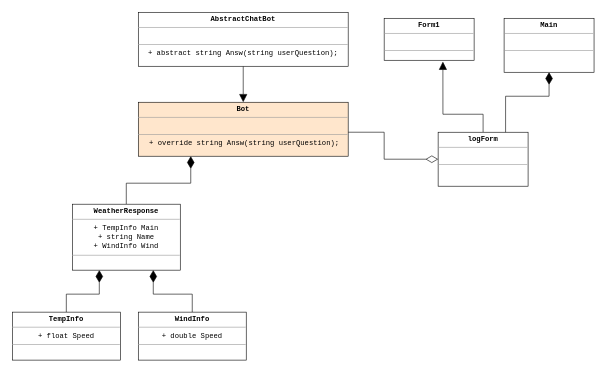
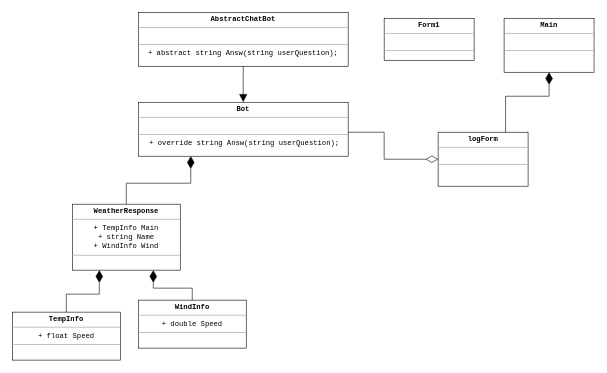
  <mxCell id="0" />
  <mxCell id="1" parent="0" />
  <mxCell id="2" style="edgeStyle=orthogonalEdgeStyle;rounded=0;orthogonalLoop=1;jettySize=auto;html=1;entryX=0.5;entryY=0;entryDx=0;entryDy=0;strokeWidth=1;endArrow=block;endFill=1;endSize=11;" parent="1" source="3" target="5" edge="1"><mxGeometry relative="1" as="geometry" /></mxCell>
  <mxCell id="3" value="&lt;p style=&quot;margin: 4px 0px 0px&quot;&gt;&lt;font face=&quot;Courier New&quot;&gt;&lt;b&gt;AbstractChatBot&lt;/b&gt;&lt;br&gt;&lt;/font&gt;&lt;/p&gt;&lt;hr size=&quot;1&quot;&gt;&lt;p style=&quot;margin: 0px 0px 0px 4px&quot;&gt;&lt;font face=&quot;Courier New&quot;&gt;&lt;br&gt;&lt;/font&gt;&lt;/p&gt;&lt;hr size=&quot;1&quot;&gt;&lt;font face=&quot;Courier New&quot;&gt;+ abstract&amp;nbsp;&lt;/font&gt;&lt;span style=&quot;font-family: &amp;#34;courier new&amp;#34;&quot;&gt;string Answ(string userQuestion);&lt;/span&gt;&lt;font face=&quot;Courier New&quot;&gt;&lt;br&gt;&lt;/font&gt;" style="verticalAlign=top;align=center;overflow=fill;fontSize=12;fontFamily=Helvetica;html=1;" parent="1" vertex="1"><mxGeometry x="230" y="20" width="350" height="90" as="geometry" /></mxCell>
  <mxCell id="4" style="edgeStyle=orthogonalEdgeStyle;rounded=0;orthogonalLoop=1;jettySize=auto;html=1;entryX=0;entryY=0.5;entryDx=0;entryDy=0;startArrow=none;startFill=0;startSize=18;endArrow=diamondThin;endFill=0;endSize=18;strokeWidth=1;" parent="1" source="5" target="8" edge="1"><mxGeometry relative="1" as="geometry"><Array as="points"><mxPoint x="640" y="220" /><mxPoint x="640" y="265" /></Array><mxPoint x="490" y="545" as="targetPoint" /></mxGeometry></mxCell>
- <mxCell id="5" value="&lt;p style=&quot;margin: 4px 0px 0px&quot;&gt;&lt;b style=&quot;font-family: &amp;#34;courier new&amp;#34;&quot;&gt;Bot&lt;/b&gt;&lt;br&gt;&lt;/p&gt;&lt;hr size=&quot;1&quot;&gt;&lt;p style=&quot;margin: 0px 0px 0px 4px&quot;&gt;&lt;font face=&quot;Courier New&quot;&gt;&lt;br&gt;&lt;/font&gt;&lt;/p&gt;&lt;hr size=&quot;1&quot;&gt;&lt;p style=&quot;margin: 0px 0px 0px 4px&quot;&gt;&lt;font face=&quot;Courier New&quot;&gt;+ override string Answ(string userQuestion);&lt;/font&gt;&lt;br&gt;&lt;/p&gt;" style="verticalAlign=top;align=center;overflow=fill;fontSize=12;fontFamily=Helvetica;html=1;fillColor=#ffe6cc;" parent="1" vertex="1"><mxGeometry x="230" y="170" width="350" height="90" as="geometry" /></mxCell>
+ <mxCell id="5" value="&lt;p style=&quot;margin: 4px 0px 0px&quot;&gt;&lt;b style=&quot;font-family: &amp;#34;courier new&amp;#34;&quot;&gt;Bot&lt;/b&gt;&lt;br&gt;&lt;/p&gt;&lt;hr size=&quot;1&quot;&gt;&lt;p style=&quot;margin: 0px 0px 0px 4px&quot;&gt;&lt;font face=&quot;Courier New&quot;&gt;&lt;br&gt;&lt;/font&gt;&lt;/p&gt;&lt;hr size=&quot;1&quot;&gt;&lt;p style=&quot;margin: 0px 0px 0px 4px&quot;&gt;&lt;font face=&quot;Courier New&quot;&gt;+ override string Answ(string userQuestion);&lt;/font&gt;&lt;br&gt;&lt;/p&gt;" style="verticalAlign=top;align=center;overflow=fill;fontSize=12;fontFamily=Helvetica;html=1;" parent="1" vertex="1"><mxGeometry x="230" y="170" width="350" height="90" as="geometry" /></mxCell>
  <mxCell id="6" value="&lt;p style=&quot;margin: 4px 0px 0px&quot;&gt;&lt;font face=&quot;Courier New&quot;&gt;&lt;b&gt;Form1&lt;/b&gt;&lt;/font&gt;&lt;/p&gt;&lt;hr size=&quot;1&quot;&gt;&lt;p style=&quot;margin: 0px 0px 0px 4px&quot;&gt;&lt;font face=&quot;Courier New&quot;&gt;&lt;br&gt;&lt;/font&gt;&lt;/p&gt;&lt;hr size=&quot;1&quot;&gt;&lt;font face=&quot;Courier New&quot;&gt;&lt;br&gt;&lt;/font&gt;" style="verticalAlign=top;align=center;overflow=fill;fontSize=12;fontFamily=Helvetica;html=1;" parent="1" vertex="1"><mxGeometry x="640" y="30" width="150" height="70" as="geometry" /></mxCell>
- <mxCell id="7" style="edgeStyle=orthogonalEdgeStyle;rounded=0;orthogonalLoop=1;jettySize=auto;html=1;entryX=0.653;entryY=1.033;entryDx=0;entryDy=0;entryPerimeter=0;endArrow=block;endFill=1;endSize=11;strokeWidth=1;" parent="1" source="8" target="6" edge="1"><mxGeometry relative="1" as="geometry"><Array as="points"><mxPoint x="805" y="190" /><mxPoint x="738" y="190" /></Array></mxGeometry></mxCell>
  <mxCell id="8" value="&lt;p style=&quot;margin: 4px 0px 0px&quot;&gt;&lt;font face=&quot;Courier New&quot;&gt;&lt;b&gt;logForm&lt;/b&gt;&lt;/font&gt;&lt;/p&gt;&lt;hr size=&quot;1&quot;&gt;&lt;p style=&quot;margin: 0px 0px 0px 4px&quot;&gt;&lt;font face=&quot;Courier New&quot;&gt;&lt;br&gt;&lt;/font&gt;&lt;/p&gt;&lt;hr size=&quot;1&quot;&gt;&lt;font face=&quot;Courier New&quot;&gt;&lt;br&gt;&lt;/font&gt;" style="verticalAlign=top;align=center;overflow=fill;fontSize=12;fontFamily=Helvetica;html=1;" parent="1" vertex="1"><mxGeometry x="730" y="220" width="150" height="90" as="geometry" /></mxCell>
  <mxCell id="9" style="edgeStyle=orthogonalEdgeStyle;rounded=0;orthogonalLoop=1;jettySize=auto;html=1;entryX=0.25;entryY=1;entryDx=0;entryDy=0;startArrow=none;startFill=0;startSize=18;endArrow=diamondThin;endFill=1;endSize=18;strokeWidth=1;" parent="1" source="10" target="5" edge="1"><mxGeometry relative="1" as="geometry" /></mxCell>
  <mxCell id="10" value="&lt;p style=&quot;margin: 4px 0px 0px&quot;&gt;&lt;font face=&quot;Courier New&quot;&gt;&lt;b&gt;WeatherResponse&lt;/b&gt;&lt;/font&gt;&lt;br&gt;&lt;/p&gt;&lt;hr size=&quot;1&quot;&gt;&lt;p style=&quot;margin: 0px 0px 0px 4px&quot;&gt;&lt;/p&gt;&lt;font face=&quot;Courier New&quot;&gt;+ TempInfo Main&lt;br&gt;+ string Name&lt;br&gt;+ WindInfo Wind&lt;br&gt;&lt;/font&gt;&lt;hr size=&quot;1&quot;&gt;&lt;font face=&quot;Courier New&quot;&gt;&lt;br&gt;&lt;/font&gt;" style="verticalAlign=top;align=center;overflow=fill;fontSize=12;fontFamily=Helvetica;html=1;" parent="1" vertex="1"><mxGeometry x="120" y="340" width="180" height="110" as="geometry" /></mxCell>
  <mxCell id="11" style="edgeStyle=orthogonalEdgeStyle;rounded=0;orthogonalLoop=1;jettySize=auto;html=1;entryX=0.25;entryY=1;entryDx=0;entryDy=0;endArrow=diamondThin;endFill=1;endSize=18;strokeWidth=1;" parent="1" source="12" target="10" edge="1"><mxGeometry relative="1" as="geometry" /></mxCell>
  <mxCell id="12" value="&lt;p style=&quot;margin: 4px 0px 0px&quot;&gt;&lt;font face=&quot;Courier New&quot;&gt;&lt;b&gt;TempInfo&lt;/b&gt;&lt;/font&gt;&lt;br&gt;&lt;/p&gt;&lt;hr size=&quot;1&quot;&gt;&lt;p style=&quot;margin: 0px 0px 0px 4px&quot;&gt;&lt;/p&gt;&lt;font face=&quot;Courier New&quot;&gt;+ float Speed&lt;br&gt;&lt;/font&gt;&lt;hr size=&quot;1&quot;&gt;&lt;font face=&quot;Courier New&quot;&gt;&lt;br&gt;&lt;/font&gt;" style="verticalAlign=top;align=center;overflow=fill;fontSize=12;fontFamily=Helvetica;html=1;" parent="1" vertex="1"><mxGeometry x="20" y="520" width="180" height="80" as="geometry" /></mxCell>
  <mxCell id="13" style="edgeStyle=orthogonalEdgeStyle;rounded=0;orthogonalLoop=1;jettySize=auto;html=1;entryX=0.75;entryY=1;entryDx=0;entryDy=0;endArrow=diamondThin;endFill=1;endSize=18;strokeWidth=1;" parent="1" source="14" target="10" edge="1"><mxGeometry relative="1" as="geometry" /></mxCell>
- <mxCell id="14" value="&lt;p style=&quot;margin: 4px 0px 0px&quot;&gt;&lt;font face=&quot;Courier New&quot;&gt;&lt;b&gt;WindInfo&lt;/b&gt;&lt;/font&gt;&lt;br&gt;&lt;/p&gt;&lt;hr size=&quot;1&quot;&gt;&lt;p style=&quot;margin: 0px 0px 0px 4px&quot;&gt;&lt;/p&gt;&lt;font face=&quot;Courier New&quot;&gt;+ double Speed&lt;br&gt;&lt;/font&gt;&lt;hr size=&quot;1&quot;&gt;&lt;font face=&quot;Courier New&quot;&gt;&lt;br&gt;&lt;/font&gt;" style="verticalAlign=top;align=center;overflow=fill;fontSize=12;fontFamily=Helvetica;html=1;" parent="1" vertex="1"><mxGeometry x="230" y="520" width="180" height="80" as="geometry" /></mxCell>
+ <mxCell id="14" value="&lt;p style=&quot;margin: 4px 0px 0px&quot;&gt;&lt;font face=&quot;Courier New&quot;&gt;&lt;b&gt;WindInfo&lt;/b&gt;&lt;/font&gt;&lt;br&gt;&lt;/p&gt;&lt;hr size=&quot;1&quot;&gt;&lt;p style=&quot;margin: 0px 0px 0px 4px&quot;&gt;&lt;/p&gt;&lt;font face=&quot;Courier New&quot;&gt;+ double Speed&lt;br&gt;&lt;/font&gt;&lt;hr size=&quot;1&quot;&gt;&lt;font face=&quot;Courier New&quot;&gt;&lt;br&gt;&lt;/font&gt;" style="verticalAlign=top;align=center;overflow=fill;fontSize=12;fontFamily=Helvetica;html=1;" parent="1" vertex="1"><mxGeometry x="230" y="500" width="180" height="80" as="geometry" /></mxCell>
  <mxCell id="15" style="edgeStyle=orthogonalEdgeStyle;rounded=0;orthogonalLoop=1;jettySize=auto;html=1;entryX=0.75;entryY=0;entryDx=0;entryDy=0;endArrow=none;endFill=0;endSize=18;strokeWidth=1;startArrow=diamondThin;startFill=1;startSize=18;" parent="1" source="16" target="8" edge="1"><mxGeometry relative="1" as="geometry"><Array as="points"><mxPoint x="915" y="160" /><mxPoint x="843" y="160" /></Array></mxGeometry></mxCell>
  <mxCell id="16" value="&lt;p style=&quot;margin: 4px 0px 0px&quot;&gt;&lt;font face=&quot;Courier New&quot;&gt;&lt;b&gt;Main&lt;/b&gt;&lt;/font&gt;&lt;/p&gt;&lt;hr size=&quot;1&quot;&gt;&lt;p style=&quot;margin: 0px 0px 0px 4px&quot;&gt;&lt;font face=&quot;Courier New&quot;&gt;&lt;br&gt;&lt;/font&gt;&lt;/p&gt;&lt;hr size=&quot;1&quot;&gt;&lt;font face=&quot;Courier New&quot;&gt;&lt;br&gt;&lt;/font&gt;" style="verticalAlign=top;align=center;overflow=fill;fontSize=12;fontFamily=Helvetica;html=1;" parent="1" vertex="1"><mxGeometry x="840" y="30" width="150" height="90" as="geometry" /></mxCell>
